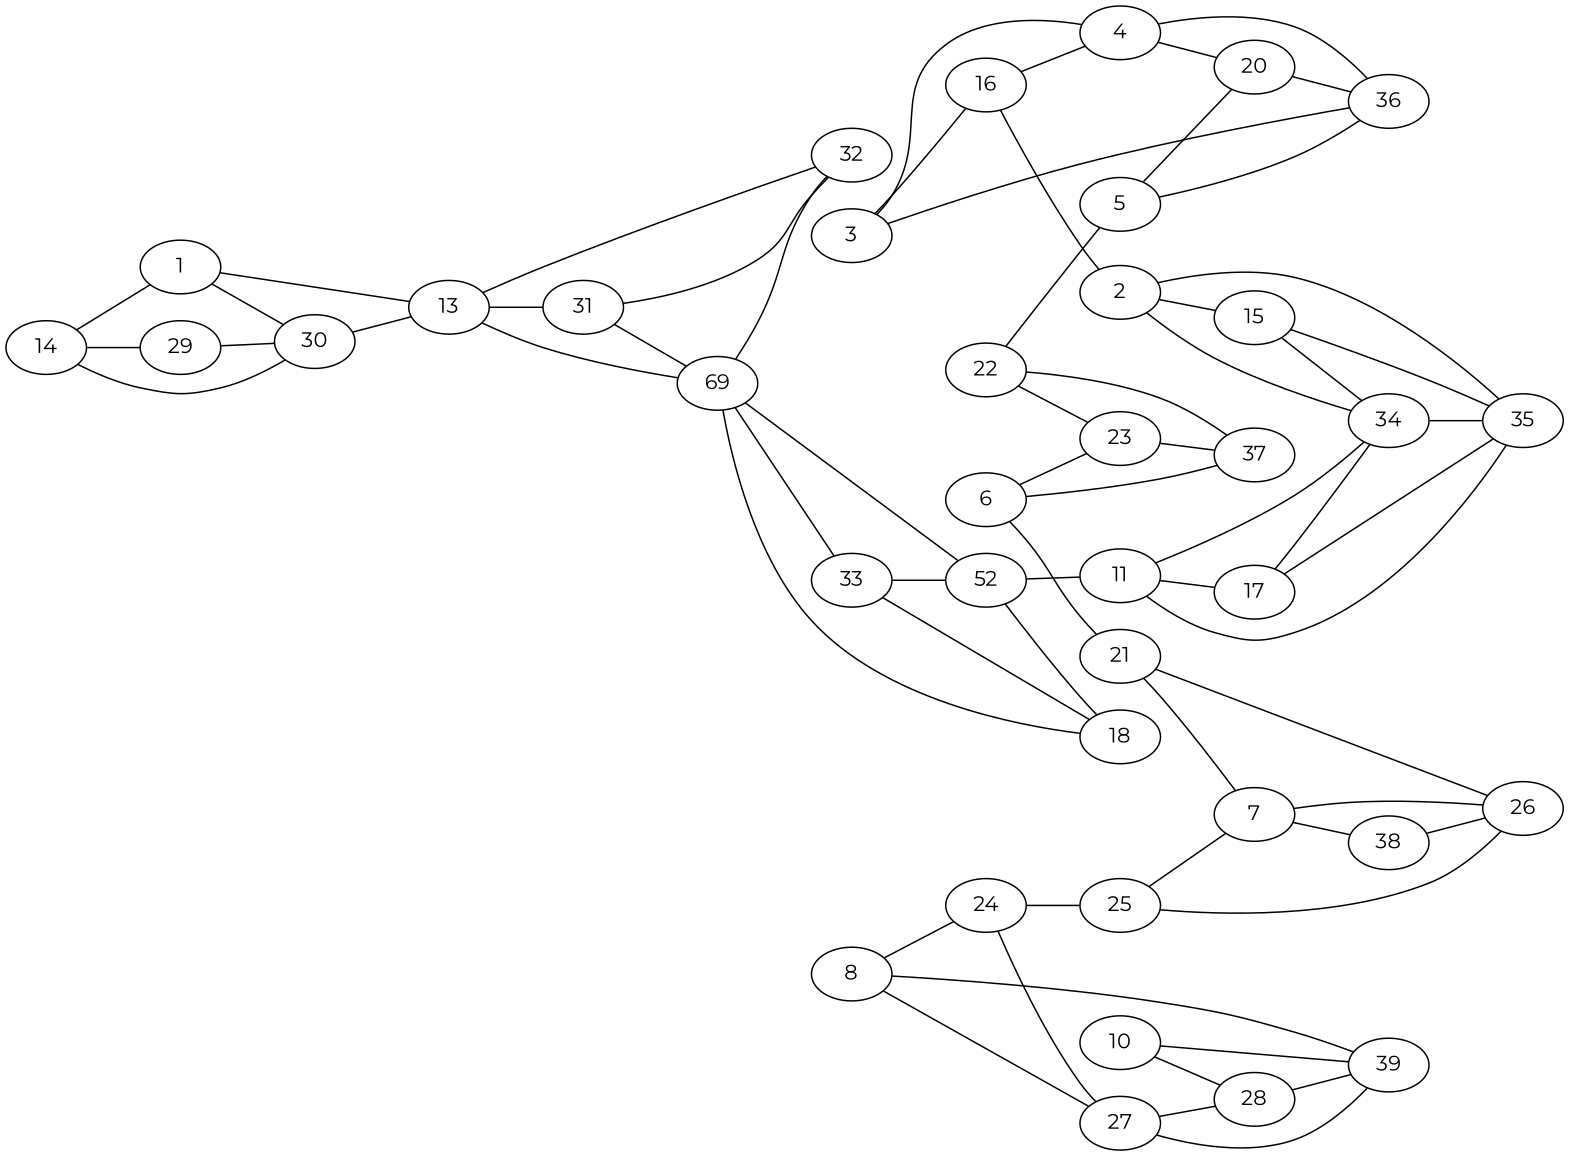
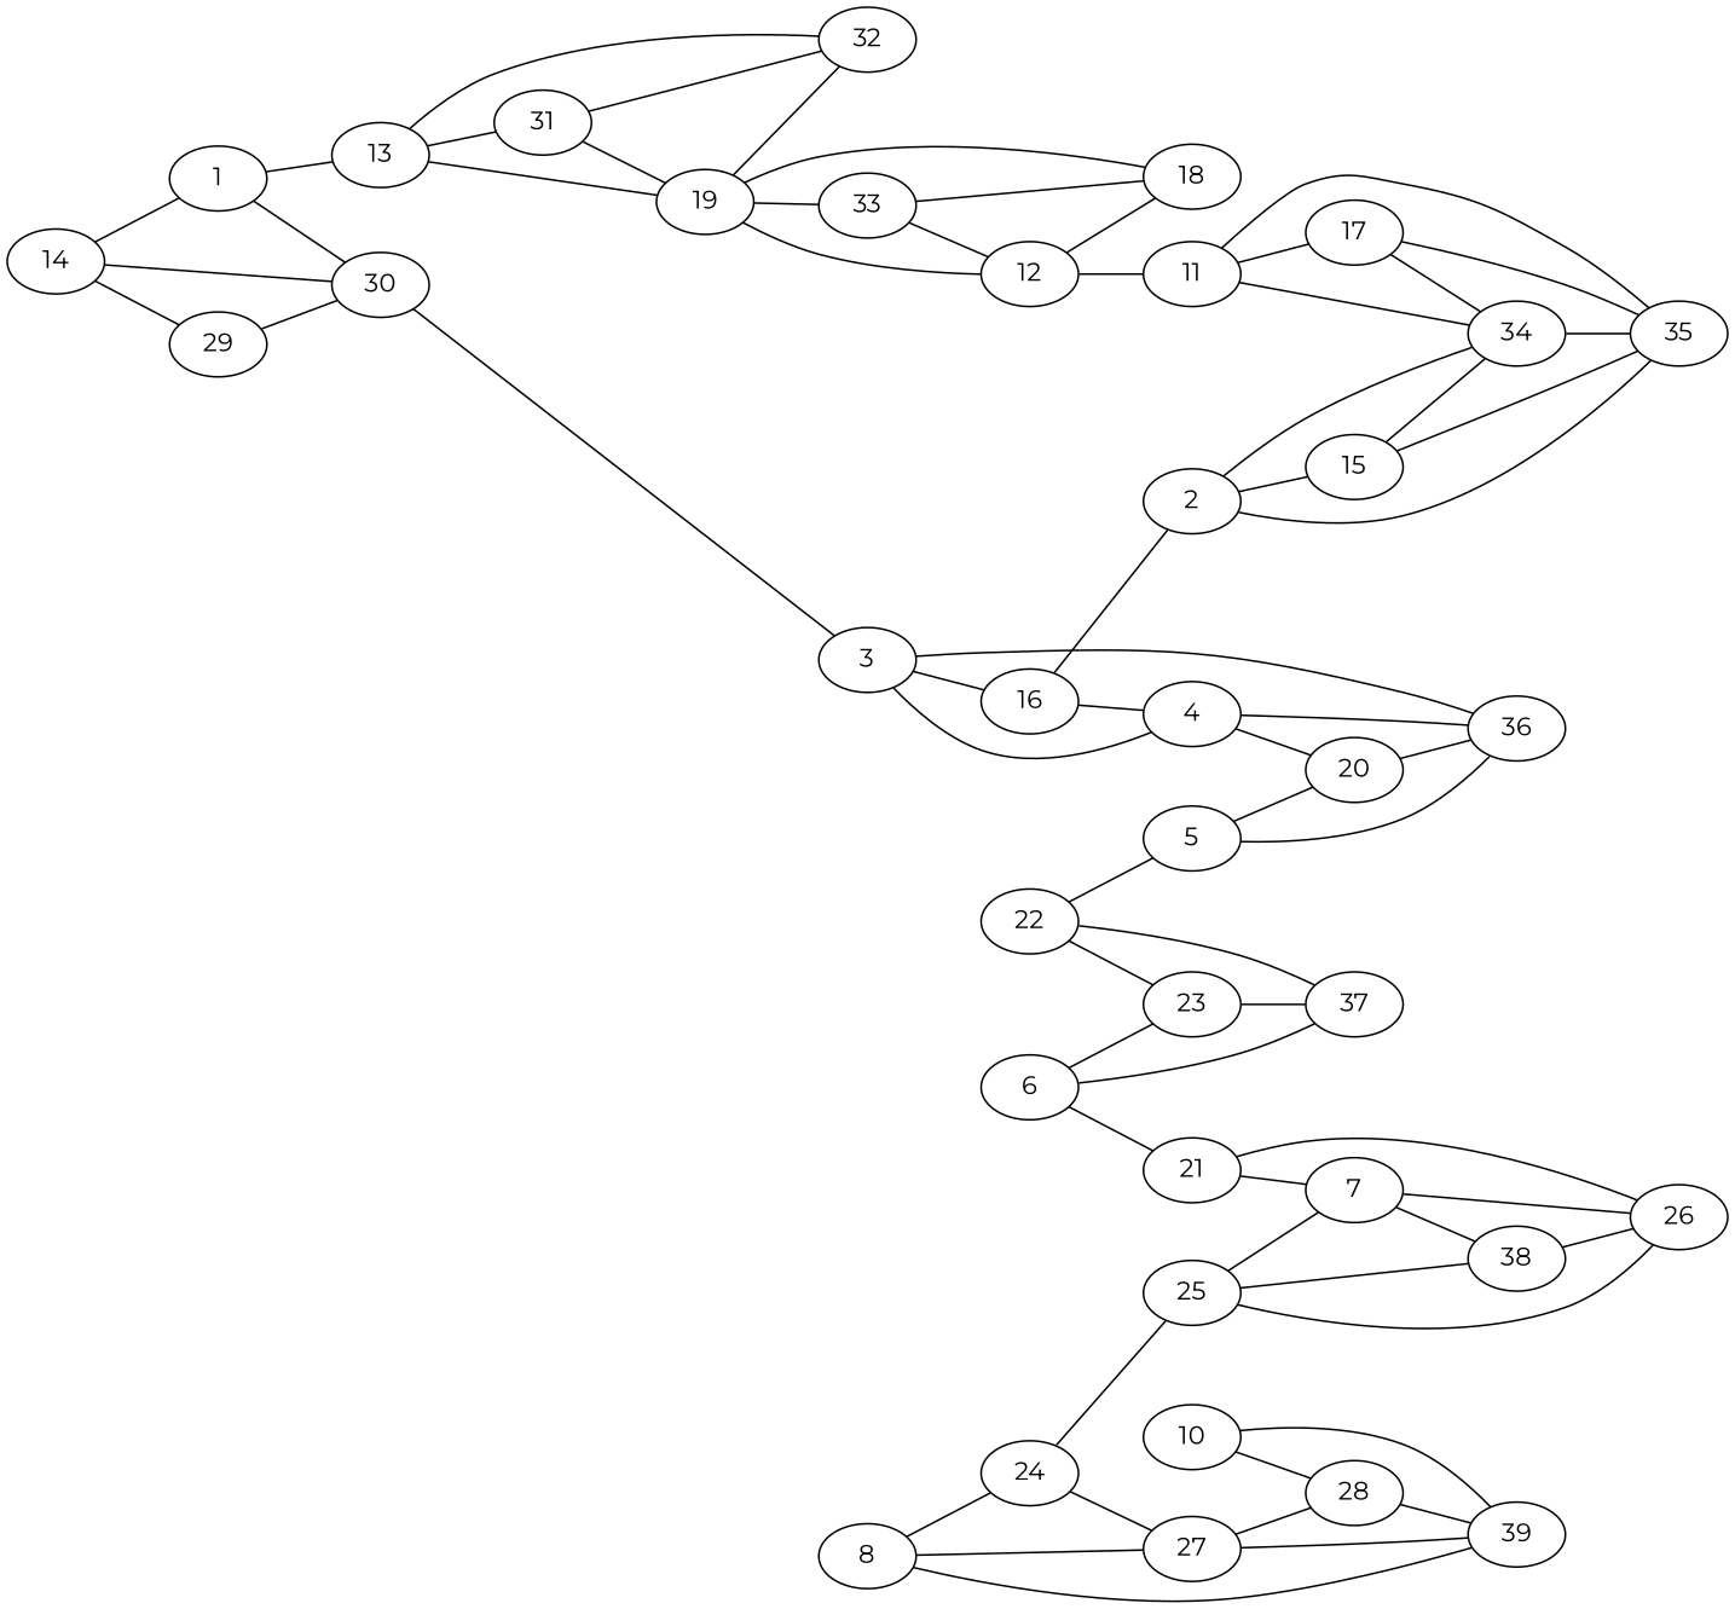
  graph {
    fontname=Montserrat
    rankdir=LR
    node [aaLength=4 fontname=Montserrat sequence=FSFVGEQDLP type=1]
    edge [distance0=6.0 fontname=Montserrat frequency=1 type0=1]
    1 [aaLength=11 sequence=SSFAMLLEAQR type=0]
    13 [aaLength=5 sequence=ELHYM]
    30 [sequence=NIKK type=2]
-   19 [sequence=LYLI label=69]
+   19 [sequence=LYLI]
    31 [sequence=EMGD type=2]
    32 [sequence=MGDL type=2]
    29 [sequence=PIAN type=2]
    33 [sequence=INGE type=2]
    2 [aaLength=15 sequence=TEFIYATYILERAEE type=0]
    15 [aaLength=5 sequence=VILMR]
    34 [sequence=PLAD type=2]
    35 [sequence=LADL type=2]
    3 [aaLength=6 sequence=PQSLRD type=0]
    4 [sequence=FTAW type=0]
    16 [aaLength=3 sequence=LIV]
    36 [sequence=FSDL type=2]
    20 [sequence=TLVT]
    5 [aaLength=11 sequence=KAQLKAFWEKH type=0]
    6 [aaLength=8 sequence=LGVIAETL type=0]
    21 [aaLength=5 sequence=CMAQN]
    23 [aaLength=3 sequence=FRV]
    37 [sequence=KEGD type=2]
    7 [aaLength=5 sequence=PAIKD type=0]
    26 [aaLength=7 sequence=DKRVLVV]
    38 [sequence=VDGE type=2]
    8 [aaLength=16 sequence=LKEKGLIFVGLDIIGD type=0]
    24 [sequence=RQIG]
    27 [aaLength=7 sequence=INVTSPT]
    39 [sequence=TCIR type=2]
    25 [aaLength=5 sequence=YCLAR]
    28 [aaLength=6 sequence=REIEAE]
    10 [aaLength=14 sequence=QQQ type=0]
    11 [aaLength=10]
    17 [aaLength=10]
-   12 [aaLength=11 sequence=EARAHTRTLNV label=52]
+   12 [aaLength=11 sequence=EARAHTRTLNV]
    18 [aaLength=11 sequence=EARAHTRTLNV]
    14 [aaLength=6 sequence=KLGIVM]
    22 [aaLength=5 sequence=IILKP]
    1 -- 13 [distance0=14.0 type0=3]
    1 -- 30 [distance0=5.0]
    13 -- 19 [distance0=9.0 type0=3]
    13 -- 31 [distance0=5.0 distance1=0.0 frequency=2 type1=5]
    13 -- 32 [type0=2]
-   30 -- 13 [distance0=0.0 type0=4]
+   30 -- 3 [distance0=0.0 type0=4]
    19 -- 32 [distance0=3.0]
    19 -- 33 [distance0=3.0 distance1=0.0 frequency=2 type0=2 type1=5]
    31 -- 19 [distance0=4.0 type0=2]
    31 -- 32 [distance0=1.0 distance1=0.0 frequency=2 type1=5]
    29 -- 30 [distance0=5.0 distance1=0.0 frequency=2 type1=4]
    33 -- 12 [distance0=3.0]
    2 -- 15 [distance0=11.0]
    2 -- 34 [distance0=17.0 type0=3]
    2 -- 35 [distance0=16.0 type0=2]
    15 -- 34 [type0=2]
    15 -- 35 [distance0=5.0]
    34 -- 35 [distance0=1.0 distance1=0.0 frequency=2 type1=5]
    3 -- 4 [distance0=11.0 distance1=0.0 frequency=2 type0=2 type1=4]
    3 -- 16 [distance0=5.0]
    3 -- 36 [distance0=15.0 type0=3]
    4 -- 36 [distance0=4.0 distance1=0.0 frequency=2 type1=5]
    4 -- 20 [distance0=11.0 type0=3]
    16 -- 2 [distance0=18.0 type0=3]
    16 -- 4 [distance0=16.0 type0=2]
    20 -- 36 [distance0=7.0 type0=2]
    5 -- 36 [distance0=13.0 type0=3]
    5 -- 20
    6 -- 21 [distance0=15.0 distance1=0.0 frequency=2 type0=3 type1=4]
    6 -- 23 [distance0=9.0 type0=2]
    6 -- 37
    21 -- 7 [distance0=7.0 distance1=0.0 frequency=2 type1=4]
    21 -- 26 [distance0=13.0 type0=2]
    23 -- 37 [distance0=3.0 distance1=0.0 frequency=2 type1=5]
    7 -- 26 [distance1=0.0 frequency=2 type1=4]
    7 -- 38 [distance0=12.0 type0=3]
    38 -- 26
    8 -- 24
    8 -- 27 [distance0=20.0 distance1=0.0 frequency=2 type0=2 type1=4]
    8 -- 39 [distance0=26.0 type0=3]
    24 -- 27 [distance0=26.0 type0=3]
    24 -- 25 [distance0=22.0 type0=2]
    27 -- 39 [distance1=0.0 frequency=2 type1=5]
    27 -- 28 [distance0=9.0 type0=2]
    25 -- 7 [distance0=19.0 type0=3]
    25 -- 26 [distance0=13.0 type0=2]
+   25 -- 38 [distance0=7.0]
    28 -- 39 [distance0=3.0]
    10 -- 39 [distance0=26.0 type0=3]
    10 -- 28 [distance0=23.0 type0=2]
    11 -- 34 [distance0=9.0 type0=2]
    11 -- 35 [distance0=10.0 type0=3]
    11 -- 17 [distance0=0.0 type0=5]
    17 -- 34 [distance0=9.0 distance1=0.0 frequency=2 type0=2 type1=5]
    17 -- 35 [distance0=10.0 type0=3]
    12 -- 19 [type0=3]
    12 -- 11 [distance0=0.0 type0=4]
    12 -- 18 [distance0=0.0]
    18 -- 19 [type0=3]
    18 -- 33 [distance0=3.0 type0=2]
    14 -- 1 [distance0=17.0 type0=3]
    14 -- 30 [distance0=12.0 type0=2]
    14 -- 29 [distance0=7.0 distance1=0.0 frequency=2 type1=4]
    22 -- 5 [distance0=13.0]
    22 -- 23 [distance0=14.0 distance1=0.0 frequency=2 type0=2 type1=4]
    22 -- 37 [distance0=17.0 type0=3]
  }
